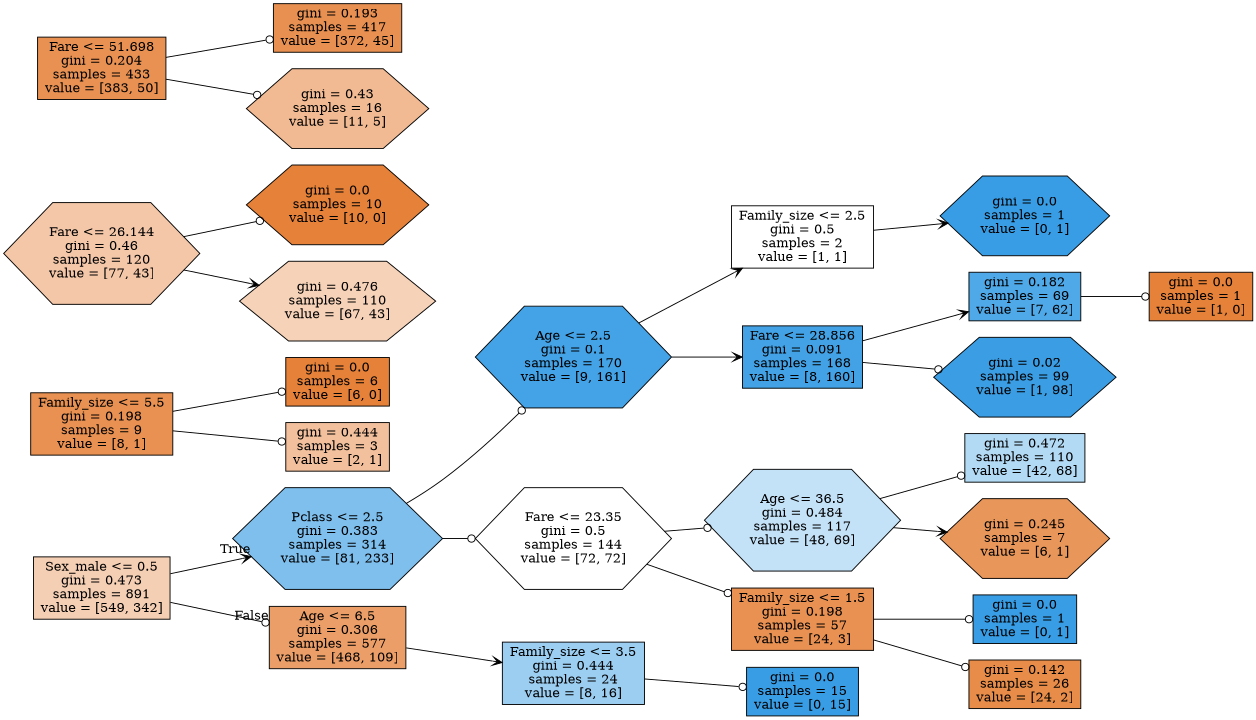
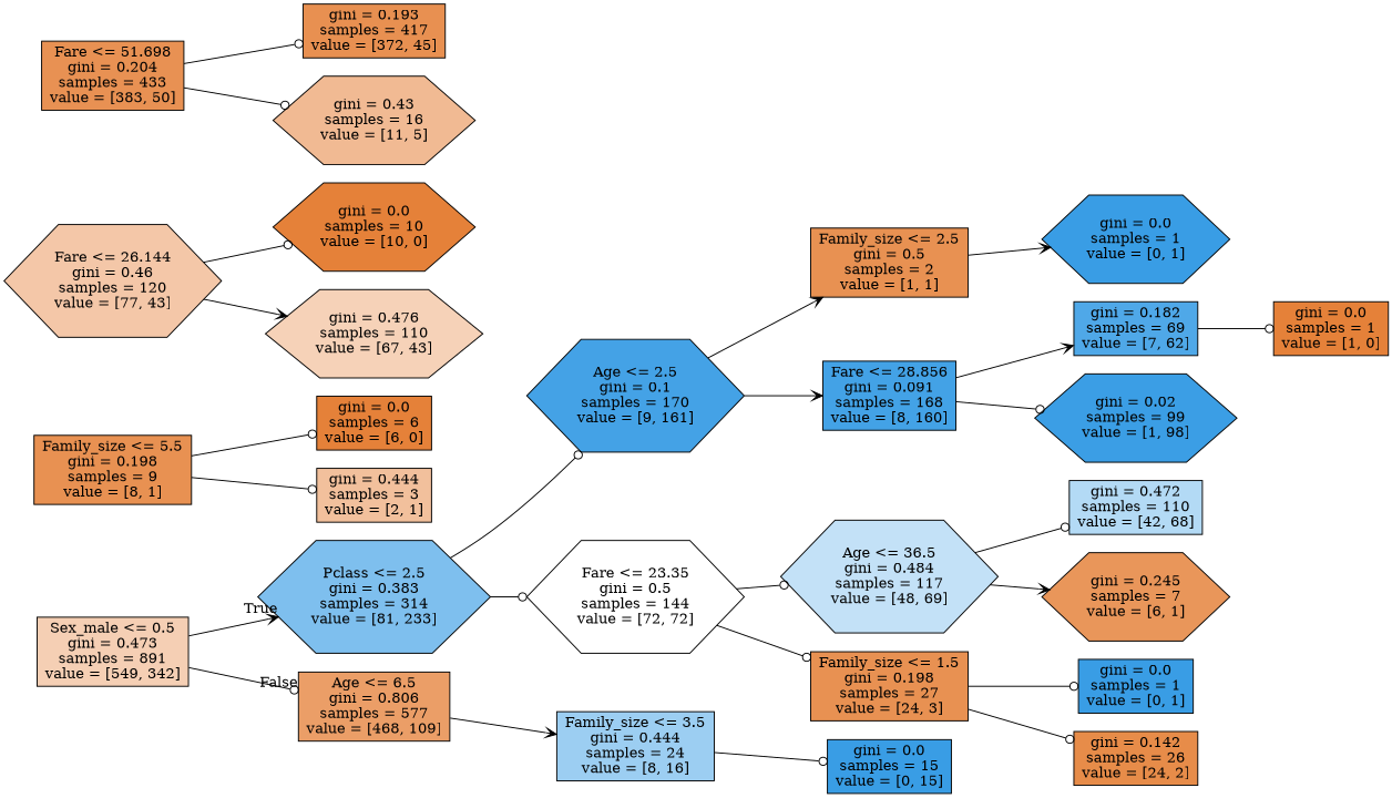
  digraph {
    rankdir=LR
    node [color=black fillcolor="#399de5" shape=box style=filled]
    edge [arrowhead=odot]
    n1 [fillcolor="#f5cfb4" label="Sex_male <= 0.5\ngini = 0.473\nsamples = 891\nvalue = [549, 342]"]
    n2 [fillcolor="#7ebfee" label="Pclass <= 2.5\ngini = 0.383\nsamples = 314\nvalue = [81, 233]" shape=hexagon]
-   n3 [fillcolor="#eb9e67" label="Age <= 6.5\ngini = 0.306\nsamples = 577\nvalue = [468, 109]"]
+   n3 [fillcolor="#eb9e67" label="Age <= 6.5\ngini = 0.806\nsamples = 577\nvalue = [468, 109]"]
    n4 [fillcolor="#44a2e6" label="Age <= 2.5\ngini = 0.1\nsamples = 170\nvalue = [9, 161]" shape=hexagon]
    n5 [fillcolor="#ffffff" label="Fare <= 23.35\ngini = 0.5\nsamples = 144\nvalue = [72, 72]" shape=hexagon]
    n6 [fillcolor="#9ccef2" label="Family_size <= 3.5\ngini = 0.444\nsamples = 24\nvalue = [8, 16]"]
-   n7 [fillcolor="#ffffff" label="Family_size <= 2.5\ngini = 0.5\nsamples = 2\nvalue = [1, 1]"]
+   n7 [fillcolor="#e89152" label="Family_size <= 2.5\ngini = 0.5\nsamples = 2\nvalue = [1, 1]"]
    n8 [fillcolor="#43a2e6" label="Fare <= 28.856\ngini = 0.091\nsamples = 168\nvalue = [8, 160]"]
    n9 [fillcolor="#c3e1f7" label="Age <= 36.5\ngini = 0.484\nsamples = 117\nvalue = [48, 69]" shape=hexagon]
-   n10 [fillcolor="#e89152" label="Family_size <= 1.5\ngini = 0.198\nsamples = 57\nvalue = [24, 3]"]
+   n10 [fillcolor="#e89152" label="Family_size <= 1.5\ngini = 0.198\nsamples = 27\nvalue = [24, 3]"]
    n11 [label="gini = 0.0\nsamples = 1\nvalue = [0, 1]" shape=hexagon]
    n12 [fillcolor="#4fa8e8" label="gini = 0.182\nsamples = 69\nvalue = [7, 62]"]
    n13 [fillcolor="#3b9ee5" label="gini = 0.02\nsamples = 99\nvalue = [1, 98]" shape=hexagon]
    n14 [fillcolor="#e58139" label="gini = 0.0\nsamples = 1\nvalue = [1, 0]"]
    n15 [fillcolor="#b3daf5" label="gini = 0.472\nsamples = 110\nvalue = [42, 68]"]
    n16 [fillcolor="#e9965a" label="gini = 0.245\nsamples = 7\nvalue = [6, 1]" shape=hexagon]
    n17 [label="gini = 0.0\nsamples = 1\nvalue = [0, 1]"]
    n18 [fillcolor="#e78c49" label="gini = 0.142\nsamples = 26\nvalue = [24, 2]"]
    n19 [label="gini = 0.0\nsamples = 15\nvalue = [0, 15]"]
    n20 [fillcolor="#e89152" label="Family_size <= 5.5\ngini = 0.198\nsamples = 9\nvalue = [8, 1]"]
    n21 [fillcolor="#e58139" label="gini = 0.0\nsamples = 6\nvalue = [6, 0]"]
    n22 [fillcolor="#f2c09c" label="gini = 0.444\nsamples = 3\nvalue = [2, 1]"]
    n23 [fillcolor="#f4c7a8" label="Fare <= 26.144\ngini = 0.46\nsamples = 120\nvalue = [77, 43]" shape=hexagon]
    n24 [fillcolor="#e58139" label="gini = 0.0\nsamples = 10\nvalue = [10, 0]" shape=hexagon]
    n25 [fillcolor="#f6d2b8" label="gini = 0.476\nsamples = 110\nvalue = [67, 43]" shape=hexagon]
    n26 [fillcolor="#e89153" label="Fare <= 51.698\ngini = 0.204\nsamples = 433\nvalue = [383, 50]"]
    n27 [fillcolor="#e89051" label="gini = 0.193\nsamples = 417\nvalue = [372, 45]"]
    n28 [fillcolor="#f1ba93" label="gini = 0.43\nsamples = 16\nvalue = [11, 5]" shape=hexagon]
    n1 -> n2 [arrowhead=vee headlabel=True labelangle=45 labeldistance=2.5]
    n1 -> n3 [headlabel=False labelangle=-45 labeldistance=2.5]
    n2 -> n4
    n2 -> n5
    n3 -> n6 [arrowhead=vee]
    n4 -> n7 [arrowhead=vee]
    n4 -> n8 [arrowhead=vee]
    n5 -> n9
    n5 -> n10
    n6 -> n19
    n7 -> n11 [arrowhead=vee]
    n8 -> n12 [arrowhead=vee]
    n8 -> n13
    n9 -> n15
    n9 -> n16 [arrowhead=vee]
    n10 -> n17
    n10 -> n18
    n12 -> n14
    n20 -> n21
    n20 -> n22
    n23 -> n24
    n23 -> n25 [arrowhead=vee]
    n26 -> n27
    n26 -> n28
  }
